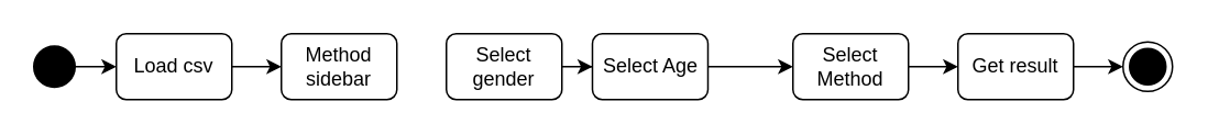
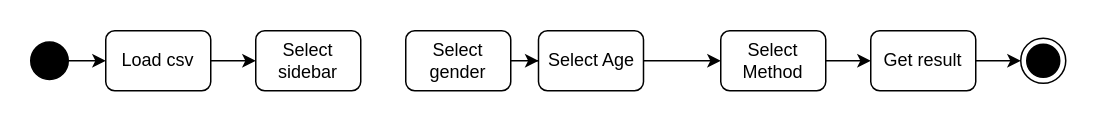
  <mxCell id="0" />
  <mxCell id="1" parent="0" />
  <mxCell id="2" style="edgeStyle=orthogonalEdgeStyle;rounded=0;orthogonalLoop=1;jettySize=auto;html=1;exitX=1;exitY=0.5;exitDx=0;exitDy=0;" edge="1" parent="1" source="3" target="5"><mxGeometry relative="1" as="geometry" /></mxCell>
  <mxCell id="3" value="" style="ellipse;whiteSpace=wrap;html=1;aspect=fixed;fillColor=#000000;" vertex="1" parent="1"><mxGeometry x="20" y="27.5" width="25" height="25" as="geometry" /></mxCell>
  <mxCell id="4" style="edgeStyle=orthogonalEdgeStyle;rounded=0;orthogonalLoop=1;jettySize=auto;html=1;exitX=1;exitY=0.5;exitDx=0;exitDy=0;entryX=0;entryY=0.5;entryDx=0;entryDy=0;" edge="1" parent="1" source="5" target="6"><mxGeometry relative="1" as="geometry" /></mxCell>
  <mxCell id="5" value="Load csv" style="rounded=1;whiteSpace=wrap;html=1;" vertex="1" parent="1"><mxGeometry x="70" y="20" width="70" height="40" as="geometry" /></mxCell>
- <mxCell id="6" value="Method sidebar" style="rounded=1;whiteSpace=wrap;html=1;" vertex="1" parent="1"><mxGeometry x="170" y="20" width="70" height="40" as="geometry" /></mxCell>
+ <mxCell id="6" value="Select sidebar" style="rounded=1;whiteSpace=wrap;html=1;" vertex="1" parent="1"><mxGeometry x="170" y="20" width="70" height="40" as="geometry" /></mxCell>
  <mxCell id="7" style="edgeStyle=orthogonalEdgeStyle;rounded=0;orthogonalLoop=1;jettySize=auto;html=1;exitX=1;exitY=0.5;exitDx=0;exitDy=0;" edge="1" parent="1" source="8" target="10"><mxGeometry relative="1" as="geometry" /></mxCell>
  <mxCell id="8" value="Select gender" style="rounded=1;whiteSpace=wrap;html=1;" vertex="1" parent="1"><mxGeometry x="270" y="20" width="70" height="40" as="geometry" /></mxCell>
  <mxCell id="9" style="edgeStyle=orthogonalEdgeStyle;rounded=0;orthogonalLoop=1;jettySize=auto;html=1;exitX=1;exitY=0.5;exitDx=0;exitDy=0;" edge="1" parent="1" source="10" target="12"><mxGeometry relative="1" as="geometry" /></mxCell>
  <mxCell id="10" value="Select Age" style="rounded=1;whiteSpace=wrap;html=1;" vertex="1" parent="1"><mxGeometry x="358.5" y="20" width="70" height="40" as="geometry" /></mxCell>
  <mxCell id="11" style="edgeStyle=orthogonalEdgeStyle;rounded=0;orthogonalLoop=1;jettySize=auto;html=1;exitX=1;exitY=0.5;exitDx=0;exitDy=0;" edge="1" parent="1" source="12" target="14"><mxGeometry relative="1" as="geometry" /></mxCell>
  <mxCell id="12" value="Select Method" style="rounded=1;whiteSpace=wrap;html=1;" vertex="1" parent="1"><mxGeometry x="480" y="20" width="70" height="40" as="geometry" /></mxCell>
  <mxCell id="13" style="edgeStyle=orthogonalEdgeStyle;rounded=0;orthogonalLoop=1;jettySize=auto;html=1;exitX=1;exitY=0.5;exitDx=0;exitDy=0;" edge="1" parent="1" source="14" target="15"><mxGeometry relative="1" as="geometry" /></mxCell>
  <mxCell id="14" value="Get result" style="rounded=1;whiteSpace=wrap;html=1;" vertex="1" parent="1"><mxGeometry x="580" y="20" width="70" height="40" as="geometry" /></mxCell>
  <mxCell id="15" value="" style="ellipse;html=1;shape=endState;fillColor=#000000;strokeColor=#000000;" vertex="1" parent="1"><mxGeometry x="680" y="25" width="30" height="30" as="geometry" /></mxCell>
